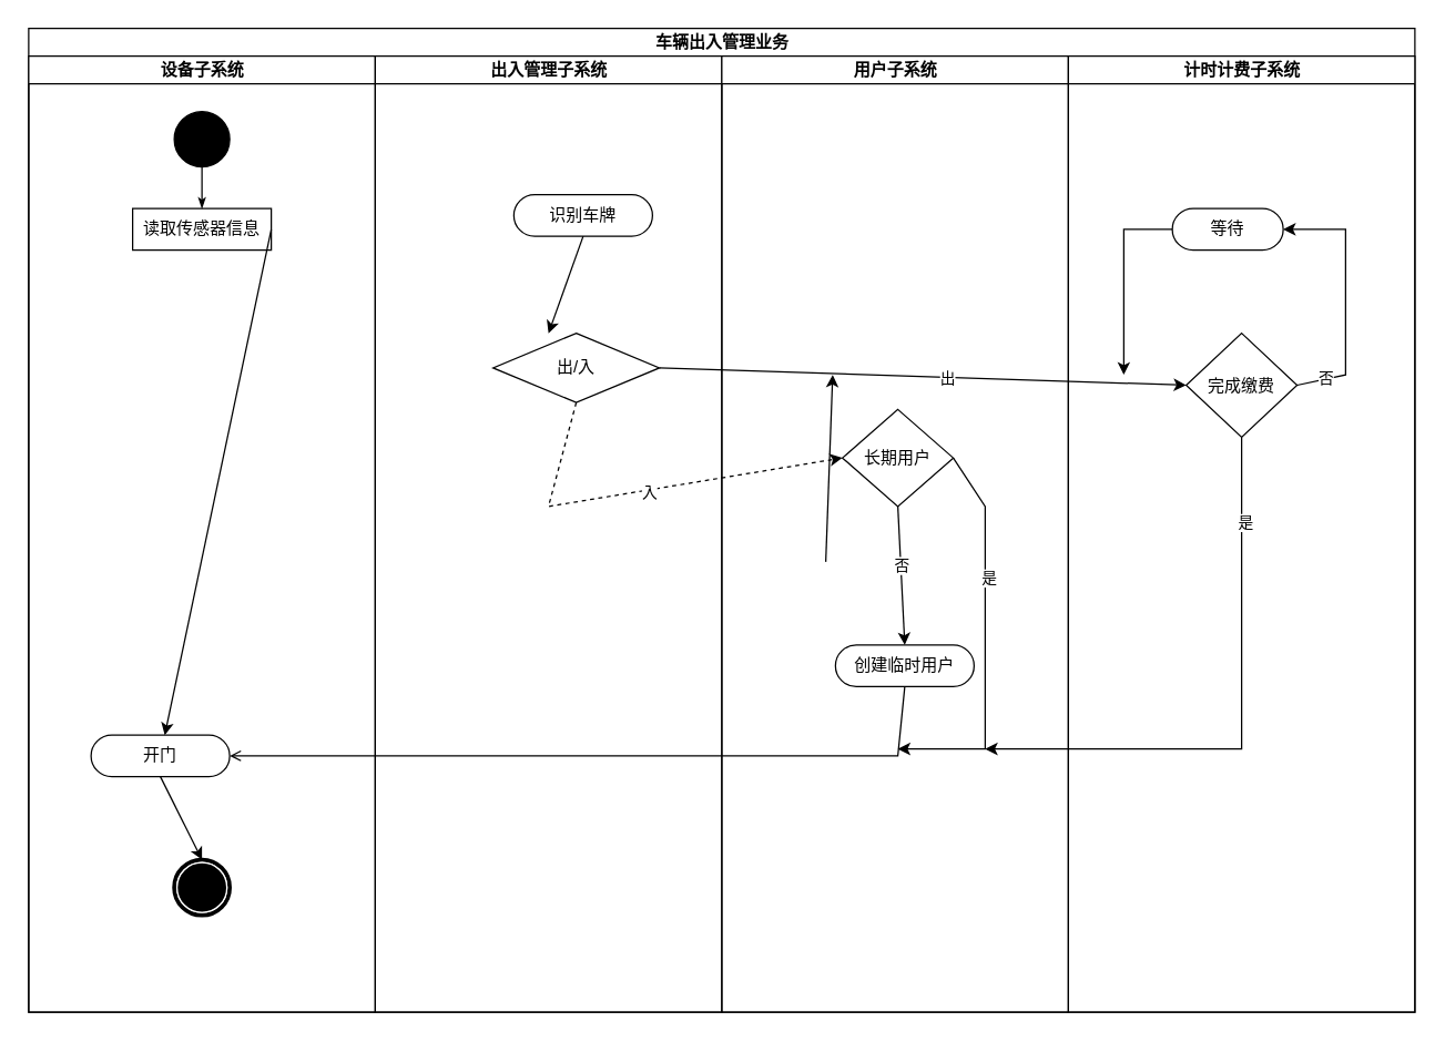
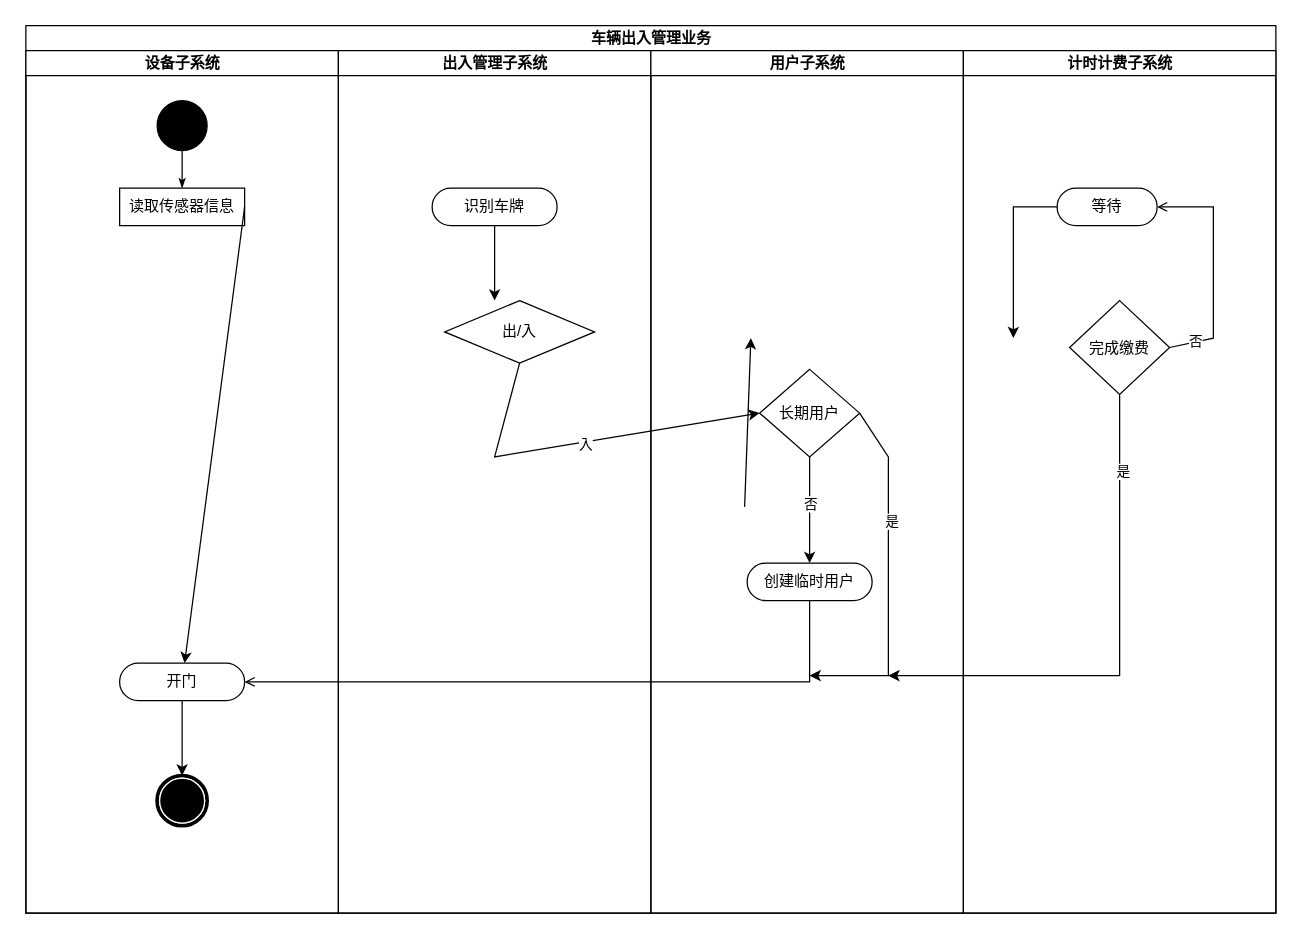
  <mxCell id="0" />
  <mxCell id="1" parent="0" />
  <mxCell id="2" value="车辆出入管理业务" style="swimlane;html=1;childLayout=stackLayout;startSize=20;rounded=0;shadow=0;comic=0;labelBackgroundColor=none;strokeWidth=1;fontFamily=Verdana;fontSize=12;align=center;" parent="1" vertex="1"><mxGeometry x="20" y="20" width="1000" height="710" as="geometry"><mxRectangle x="40" y="20" width="70" height="30" as="alternateBounds" /></mxGeometry></mxCell>
  <mxCell id="3" value="设备子系统" style="swimlane;html=1;startSize=20;" parent="2" vertex="1"><mxGeometry y="20" width="250" height="690" as="geometry" /></mxCell>
  <mxCell id="4" value="" style="ellipse;whiteSpace=wrap;html=1;rounded=0;shadow=0;comic=0;labelBackgroundColor=none;strokeWidth=1;fillColor=#000000;fontFamily=Verdana;fontSize=12;align=center;" parent="3" vertex="1"><mxGeometry x="105" y="40" width="40" height="40" as="geometry" /></mxCell>
  <mxCell id="5" value="读取传感器信息" style="whiteSpace=wrap;html=1;shadow=0;comic=0;labelBackgroundColor=none;strokeWidth=1;fontFamily=Verdana;fontSize=12;align=center;arcSize=50;rounded=0;" parent="3" vertex="1"><mxGeometry x="75" y="110" width="100" height="30" as="geometry" /></mxCell>
  <mxCell id="6" style="edgeStyle=orthogonalEdgeStyle;rounded=0;html=1;labelBackgroundColor=none;startArrow=none;startFill=0;startSize=5;endArrow=classicThin;endFill=1;endSize=5;jettySize=auto;orthogonalLoop=1;strokeWidth=1;fontFamily=Verdana;fontSize=12" parent="3" source="4" target="5" edge="1"><mxGeometry relative="1" as="geometry" /></mxCell>
- <mxCell id="7" value="开门" style="rounded=1;whiteSpace=wrap;html=1;shadow=0;comic=0;labelBackgroundColor=none;strokeWidth=1;fontFamily=Verdana;fontSize=12;align=center;arcSize=50;" vertex="1" parent="3"><mxGeometry x="45" y="490" width="100" height="30" as="geometry" /></mxCell>
+ <mxCell id="7" value="开门" style="rounded=1;whiteSpace=wrap;html=1;shadow=0;comic=0;labelBackgroundColor=none;strokeWidth=1;fontFamily=Verdana;fontSize=12;align=center;arcSize=50;" vertex="1" parent="3"><mxGeometry x="75" y="490" width="100" height="30" as="geometry" /></mxCell>
  <mxCell id="8" value="" style="shape=mxgraph.bpmn.shape;html=1;verticalLabelPosition=bottom;labelBackgroundColor=#ffffff;verticalAlign=top;perimeter=ellipsePerimeter;outline=end;symbol=terminate;rounded=0;shadow=0;comic=0;strokeWidth=1;fontFamily=Verdana;fontSize=12;align=center;" parent="3" vertex="1"><mxGeometry x="105" y="580" width="40" height="40" as="geometry" /></mxCell>
  <mxCell id="9" value="" style="endArrow=classic;html=1;rounded=0;exitX=0.5;exitY=1;exitDx=0;exitDy=0;entryX=0.5;entryY=0;entryDx=0;entryDy=0;" edge="1" parent="3" source="7" target="8"><mxGeometry width="50" height="50" relative="1" as="geometry"><mxPoint x="350" y="440" as="sourcePoint" /><mxPoint x="400" y="390" as="targetPoint" /></mxGeometry></mxCell>
  <mxCell id="10" value="出入管理子系统" style="swimlane;html=1;startSize=20;" parent="2" vertex="1"><mxGeometry x="250" y="20" width="250" height="690" as="geometry" /></mxCell>
- <mxCell id="11" value="识别车牌" style="rounded=1;whiteSpace=wrap;html=1;shadow=0;comic=0;labelBackgroundColor=none;strokeWidth=1;fontFamily=Verdana;fontSize=12;align=center;arcSize=50;" vertex="1" parent="10"><mxGeometry x="100" y="100" width="100" height="30" as="geometry" /></mxCell>
+ <mxCell id="11" value="识别车牌" style="rounded=1;whiteSpace=wrap;html=1;shadow=0;comic=0;labelBackgroundColor=none;strokeWidth=1;fontFamily=Verdana;fontSize=12;align=center;arcSize=50;" vertex="1" parent="10"><mxGeometry x="75" y="110" width="100" height="30" as="geometry" /></mxCell>
  <mxCell id="12" value="" style="endArrow=classic;html=1;rounded=0;exitX=0.5;exitY=1;exitDx=0;exitDy=0;entryX=0.5;entryY=0;entryDx=0;entryDy=0;" edge="1" parent="10" source="11"><mxGeometry width="50" height="50" relative="1" as="geometry"><mxPoint x="180" y="260" as="sourcePoint" /><mxPoint x="125" y="200" as="targetPoint" /></mxGeometry></mxCell>
  <mxCell id="13" value="出/入" style="rhombus;whiteSpace=wrap;html=1;" vertex="1" parent="10"><mxGeometry x="85" y="200" width="120" height="50" as="geometry" /></mxCell>
  <mxCell id="14" value="" style="endArrow=classic;html=1;rounded=0;exitX=1;exitY=0.5;exitDx=0;exitDy=0;" parent="2" source="5" target="7" edge="1"><mxGeometry width="50" height="50" relative="1" as="geometry"><mxPoint x="280" y="230" as="sourcePoint" /><mxPoint x="300" y="145" as="targetPoint" /></mxGeometry></mxCell>
  <mxCell id="15" value="用户子系统" style="swimlane;html=1;startSize=20;" parent="2" vertex="1"><mxGeometry x="500" y="20" width="250" height="690" as="geometry" /></mxCell>
  <mxCell id="16" value="" style="endArrow=classic;html=1;rounded=0;entryX=0.5;entryY=0;entryDx=0;entryDy=0;exitX=0.5;exitY=1;exitDx=0;exitDy=0;" parent="15" edge="1"><mxGeometry width="50" height="50" relative="1" as="geometry"><mxPoint x="75" y="365" as="sourcePoint" /><mxPoint x="80" y="230" as="targetPoint" /></mxGeometry></mxCell>
  <mxCell id="17" value="长期用户" style="rhombus;whiteSpace=wrap;html=1;" vertex="1" parent="15"><mxGeometry x="87" y="255" width="80" height="70" as="geometry" /></mxCell>
- <mxCell id="18" value="创建临时用户" style="rounded=1;whiteSpace=wrap;html=1;shadow=0;comic=0;labelBackgroundColor=none;strokeWidth=1;fontFamily=Verdana;fontSize=12;align=center;arcSize=50;" vertex="1" parent="15"><mxGeometry x="82" y="425" width="100" height="30" as="geometry" /></mxCell>
+ <mxCell id="18" value="创建临时用户" style="rounded=1;whiteSpace=wrap;html=1;shadow=0;comic=0;labelBackgroundColor=none;strokeWidth=1;fontFamily=Verdana;fontSize=12;align=center;arcSize=50;" vertex="1" parent="15"><mxGeometry x="77" y="410" width="100" height="30" as="geometry" /></mxCell>
  <mxCell id="19" value="" style="endArrow=classic;html=1;rounded=0;exitX=0.5;exitY=1;exitDx=0;exitDy=0;entryX=0.5;entryY=0;entryDx=0;entryDy=0;" edge="1" parent="15" source="17" target="18"><mxGeometry width="50" height="50" relative="1" as="geometry"><mxPoint x="122" y="250" as="sourcePoint" /><mxPoint x="172" y="200" as="targetPoint" /></mxGeometry></mxCell>
  <mxCell id="20" value="否" style="edgeLabel;html=1;align=center;verticalAlign=middle;resizable=0;points=[];" vertex="1" connectable="0" parent="19"><mxGeometry x="-0.136" relative="1" as="geometry"><mxPoint as="offset" /></mxGeometry></mxCell>
- <mxCell id="21" value="" style="endArrow=classic;html=1;rounded=0;entryX=0;entryY=0.5;entryDx=0;entryDy=0;exitX=0.5;exitY=1;exitDx=0;exitDy=0;dashed=1;" edge="1" parent="2" source="13" target="17"><mxGeometry width="50" height="50" relative="1" as="geometry"><mxPoint x="270" y="250" as="sourcePoint" /><mxPoint x="320" y="310.0" as="targetPoint" /><Array as="points"><mxPoint x="375" y="345" /></Array></mxGeometry></mxCell>
+ <mxCell id="21" value="" style="endArrow=classic;html=1;rounded=0;entryX=0;entryY=0.5;entryDx=0;entryDy=0;exitX=0.5;exitY=1;exitDx=0;exitDy=0;" edge="1" parent="2" source="13" target="17"><mxGeometry width="50" height="50" relative="1" as="geometry"><mxPoint x="270" y="250" as="sourcePoint" /><mxPoint x="320" y="310.0" as="targetPoint" /><Array as="points"><mxPoint x="375" y="345" /></Array></mxGeometry></mxCell>
  <mxCell id="22" value="入" style="edgeLabel;html=1;align=center;verticalAlign=middle;resizable=0;points=[];" vertex="1" connectable="0" parent="21"><mxGeometry x="0.035" y="-1" relative="1" as="geometry"><mxPoint as="offset" /></mxGeometry></mxCell>
  <mxCell id="23" value="" style="endArrow=open;html=1;rounded=0;exitX=0.5;exitY=1;exitDx=0;exitDy=0;entryX=1;entryY=0.5;entryDx=0;entryDy=0;" edge="1" parent="2" source="18" target="7"><mxGeometry width="50" height="50" relative="1" as="geometry"><mxPoint x="510" y="430" as="sourcePoint" /><mxPoint x="560" y="380" as="targetPoint" /><Array as="points"><mxPoint x="627" y="525" /></Array></mxGeometry></mxCell>
  <mxCell id="24" value="计时计费子系统" style="swimlane;html=1;startSize=20;" vertex="1" parent="1"><mxGeometry x="770" y="40" width="250" height="690" as="geometry" /></mxCell>
  <mxCell id="25" value="完成缴费" style="rhombus;whiteSpace=wrap;html=1;" vertex="1" parent="24"><mxGeometry x="85" y="200" width="80" height="75" as="geometry" /></mxCell>
  <mxCell id="26" value="等待" style="rounded=1;whiteSpace=wrap;html=1;shadow=0;comic=0;labelBackgroundColor=none;strokeWidth=1;fontFamily=Verdana;fontSize=12;align=center;arcSize=50;" vertex="1" parent="24"><mxGeometry x="75" y="110" width="80" height="30" as="geometry" /></mxCell>
- <mxCell id="27" value="" style="endArrow=classic;html=1;rounded=0;exitX=1;exitY=0.5;exitDx=0;exitDy=0;entryX=1;entryY=0.5;entryDx=0;entryDy=0;" edge="1" parent="24" source="25" target="26"><mxGeometry width="50" height="50" relative="1" as="geometry"><mxPoint x="-180" y="300" as="sourcePoint" /><mxPoint x="-130" y="250" as="targetPoint" /><Array as="points"><mxPoint x="200" y="230" /><mxPoint x="200" y="125" /></Array></mxGeometry></mxCell>
+ <mxCell id="27" value="" style="endArrow=open;html=1;rounded=0;exitX=1;exitY=0.5;exitDx=0;exitDy=0;entryX=1;entryY=0.5;entryDx=0;entryDy=0;" edge="1" parent="24" source="25" target="26"><mxGeometry width="50" height="50" relative="1" as="geometry"><mxPoint x="-180" y="300" as="sourcePoint" /><mxPoint x="-130" y="250" as="targetPoint" /><Array as="points"><mxPoint x="200" y="230" /><mxPoint x="200" y="125" /></Array></mxGeometry></mxCell>
  <mxCell id="28" value="否" style="edgeLabel;html=1;align=center;verticalAlign=middle;resizable=0;points=[];" vertex="1" connectable="0" parent="27"><mxGeometry x="-0.77" y="1" relative="1" as="geometry"><mxPoint as="offset" /></mxGeometry></mxCell>
- <mxCell id="29" value="" style="endArrow=classic;html=1;rounded=0;exitX=1;exitY=0.5;exitDx=0;exitDy=0;entryX=0;entryY=0.5;entryDx=0;entryDy=0;" edge="1" parent="1" source="13" target="25"><mxGeometry width="50" height="50" relative="1" as="geometry"><mxPoint x="450" y="300" as="sourcePoint" /><mxPoint x="820" y="270" as="targetPoint" /><Array as="points" /></mxGeometry></mxCell>
- <mxCell id="30" value="出" style="edgeLabel;html=1;align=center;verticalAlign=middle;resizable=0;points=[];" vertex="1" connectable="0" parent="29"><mxGeometry x="0.096" y="-1" relative="1" as="geometry"><mxPoint as="offset" /></mxGeometry></mxCell>
  <mxCell id="31" value="" style="endArrow=classic;html=1;rounded=0;exitX=1;exitY=0.5;exitDx=0;exitDy=0;" edge="1" parent="1" source="17"><mxGeometry width="50" height="50" relative="1" as="geometry"><mxPoint x="500" y="400" as="sourcePoint" /><mxPoint x="647" y="540" as="targetPoint" /><Array as="points"><mxPoint x="710" y="365" /><mxPoint x="710" y="540" /></Array></mxGeometry></mxCell>
  <mxCell id="32" value="是" style="edgeLabel;html=1;align=center;verticalAlign=middle;resizable=0;points=[];" vertex="1" connectable="0" parent="31"><mxGeometry x="-0.335" y="2" relative="1" as="geometry"><mxPoint as="offset" /></mxGeometry></mxCell>
  <mxCell id="33" value="" style="endArrow=classic;html=1;rounded=0;exitX=0.5;exitY=1;exitDx=0;exitDy=0;" edge="1" parent="1" source="25"><mxGeometry width="50" height="50" relative="1" as="geometry"><mxPoint x="590" y="340" as="sourcePoint" /><mxPoint x="710" y="540" as="targetPoint" /><Array as="points"><mxPoint x="895" y="540" /></Array></mxGeometry></mxCell>
  <mxCell id="34" value="是" style="edgeLabel;html=1;align=center;verticalAlign=middle;resizable=0;points=[];" vertex="1" connectable="0" parent="33"><mxGeometry x="-0.701" y="2" relative="1" as="geometry"><mxPoint as="offset" /></mxGeometry></mxCell>
  <mxCell id="35" value="" style="endArrow=classic;html=1;rounded=0;exitX=0;exitY=0.5;exitDx=0;exitDy=0;" edge="1" parent="1" source="26"><mxGeometry width="50" height="50" relative="1" as="geometry"><mxPoint x="590" y="340" as="sourcePoint" /><mxPoint x="810" y="270" as="targetPoint" /><Array as="points"><mxPoint x="810" y="165" /></Array></mxGeometry></mxCell>
